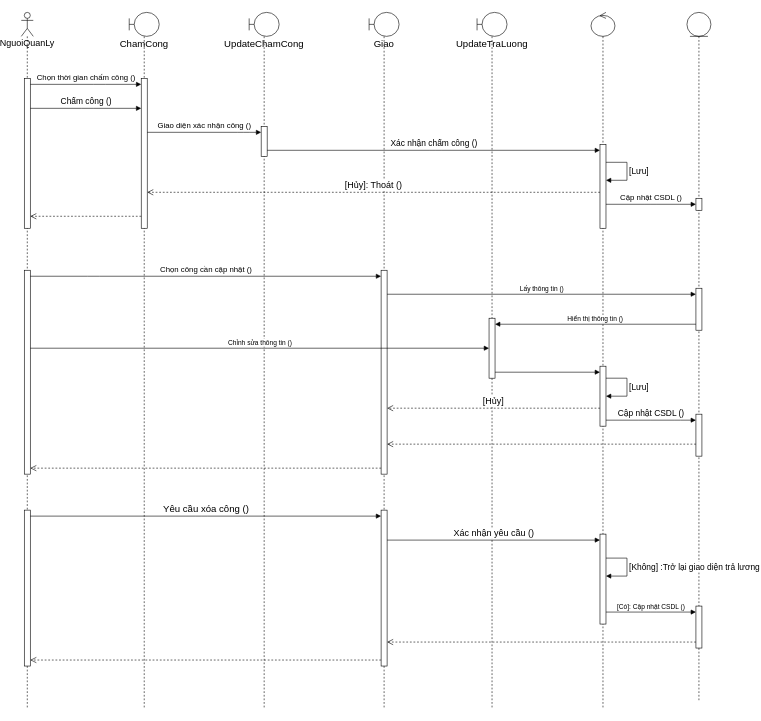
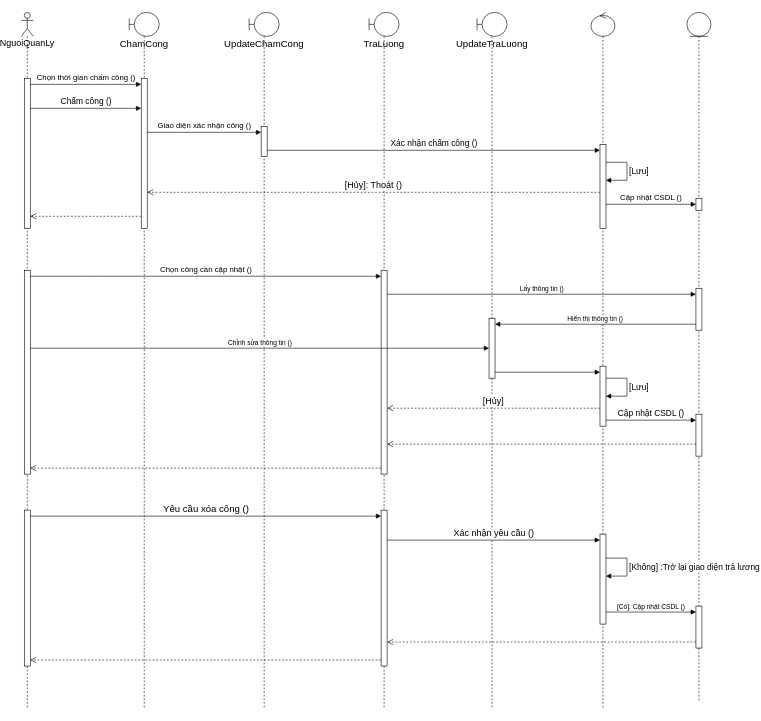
  <mxCell id="0" />
  <mxCell id="1" parent="0" />
  <mxCell id="2" value="&lt;font style=&quot;font-size: 15px&quot;&gt;NguoiQuanLy&lt;/font&gt;" style="shape=umlLifeline;participant=umlActor;perimeter=lifelinePerimeter;whiteSpace=wrap;html=1;container=1;collapsible=0;recursiveResize=0;verticalAlign=top;spacingTop=36;outlineConnect=0;" vertex="1" parent="1"><mxGeometry x="20" y="20" width="20" height="1160" as="geometry" /></mxCell>
  <mxCell id="3" value="" style="html=1;points=[];perimeter=orthogonalPerimeter;" vertex="1" parent="2"><mxGeometry x="5" y="110" width="10" height="250" as="geometry" /></mxCell>
  <mxCell id="4" value="" style="html=1;points=[];perimeter=orthogonalPerimeter;" vertex="1" parent="2"><mxGeometry x="5" y="430" width="10" height="340" as="geometry" /></mxCell>
  <mxCell id="5" value="" style="html=1;points=[];perimeter=orthogonalPerimeter;" vertex="1" parent="2"><mxGeometry x="5" y="830" width="10" height="260" as="geometry" /></mxCell>
  <mxCell id="6" value="&lt;font style=&quot;font-size: 16px&quot;&gt;ChamCong&lt;/font&gt;" style="shape=umlLifeline;participant=umlBoundary;perimeter=lifelinePerimeter;whiteSpace=wrap;html=1;container=1;collapsible=0;recursiveResize=0;verticalAlign=top;spacingTop=36;outlineConnect=0;" vertex="1" parent="1"><mxGeometry x="200" y="20" width="50" height="1160" as="geometry" /></mxCell>
  <mxCell id="7" value="" style="html=1;points=[];perimeter=orthogonalPerimeter;" vertex="1" parent="6"><mxGeometry x="20" y="110" width="10" height="250" as="geometry" /></mxCell>
- <mxCell id="8" value="&lt;font style=&quot;font-size: 16px&quot;&gt;Giao&lt;/font&gt;" style="shape=umlLifeline;participant=umlBoundary;perimeter=lifelinePerimeter;whiteSpace=wrap;html=1;container=1;collapsible=0;recursiveResize=0;verticalAlign=top;spacingTop=36;outlineConnect=0;" vertex="1" parent="1"><mxGeometry x="600" y="20" width="50" height="1160" as="geometry" /></mxCell>
+ <mxCell id="8" value="&lt;font style=&quot;font-size: 16px&quot;&gt;TraLuong&lt;/font&gt;" style="shape=umlLifeline;participant=umlBoundary;perimeter=lifelinePerimeter;whiteSpace=wrap;html=1;container=1;collapsible=0;recursiveResize=0;verticalAlign=top;spacingTop=36;outlineConnect=0;" vertex="1" parent="1"><mxGeometry x="600" y="20" width="50" height="1160" as="geometry" /></mxCell>
  <mxCell id="9" value="" style="html=1;points=[];perimeter=orthogonalPerimeter;" vertex="1" parent="8"><mxGeometry x="20" y="830" width="10" height="260" as="geometry" /></mxCell>
  <mxCell id="10" value="&lt;font style=&quot;font-size: 16px&quot;&gt;UpdateChamCong&lt;/font&gt;" style="shape=umlLifeline;participant=umlBoundary;perimeter=lifelinePerimeter;whiteSpace=wrap;html=1;container=1;collapsible=0;recursiveResize=0;verticalAlign=top;spacingTop=36;outlineConnect=0;" vertex="1" parent="1"><mxGeometry x="400" y="20" width="50" height="1160" as="geometry" /></mxCell>
  <mxCell id="11" value="" style="html=1;points=[];perimeter=orthogonalPerimeter;" vertex="1" parent="10"><mxGeometry x="20" y="190" width="10" height="50" as="geometry" /></mxCell>
  <mxCell id="12" value="&lt;font style=&quot;font-size: 16px&quot;&gt;UpdateTraLuong&lt;/font&gt;" style="shape=umlLifeline;participant=umlBoundary;perimeter=lifelinePerimeter;whiteSpace=wrap;html=1;container=1;collapsible=0;recursiveResize=0;verticalAlign=top;spacingTop=36;outlineConnect=0;" vertex="1" parent="1"><mxGeometry x="780" y="20" width="50" height="1160" as="geometry" /></mxCell>
  <mxCell id="13" value="" style="html=1;points=[];perimeter=orthogonalPerimeter;" vertex="1" parent="12"><mxGeometry x="20" y="510" width="10" height="100" as="geometry" /></mxCell>
  <mxCell id="14" value="" style="shape=umlLifeline;participant=umlEntity;perimeter=lifelinePerimeter;whiteSpace=wrap;html=1;container=1;collapsible=0;recursiveResize=0;verticalAlign=top;spacingTop=36;outlineConnect=0;" vertex="1" parent="1"><mxGeometry x="1130" y="20" width="40" height="1150" as="geometry" /></mxCell>
  <mxCell id="15" value="" style="html=1;points=[];perimeter=orthogonalPerimeter;" vertex="1" parent="14"><mxGeometry x="15" y="310" width="10" height="20" as="geometry" /></mxCell>
  <mxCell id="16" value="" style="html=1;points=[];perimeter=orthogonalPerimeter;" vertex="1" parent="14"><mxGeometry x="15" y="460" width="10" height="70" as="geometry" /></mxCell>
  <mxCell id="17" value="" style="html=1;points=[];perimeter=orthogonalPerimeter;" vertex="1" parent="14"><mxGeometry x="15" y="670" width="10" height="70" as="geometry" /></mxCell>
  <mxCell id="18" value="" style="html=1;points=[];perimeter=orthogonalPerimeter;" vertex="1" parent="14"><mxGeometry x="15" y="990" width="10" height="70" as="geometry" /></mxCell>
  <mxCell id="19" value="&lt;font style=&quot;font-size: 13px&quot;&gt;Chọn thời gian chấm công ()&lt;/font&gt;" style="html=1;verticalAlign=bottom;startArrow=none;endArrow=block;startSize=8;startFill=0;" edge="1" target="7" parent="1" source="3"><mxGeometry relative="1" as="geometry"><mxPoint x="160" y="140" as="sourcePoint" /><Array as="points"><mxPoint x="150" y="140" /></Array></mxGeometry></mxCell>
  <mxCell id="20" value="&lt;font style=&quot;font-size: 14px&quot;&gt;Chấm công ()&lt;/font&gt;" style="html=1;verticalAlign=bottom;endArrow=block;" edge="1" parent="1" source="3" target="7"><mxGeometry width="80" relative="1" as="geometry"><mxPoint x="90" y="180" as="sourcePoint" /><mxPoint x="170" y="180" as="targetPoint" /><Array as="points"><mxPoint x="130" y="180" /></Array></mxGeometry></mxCell>
  <mxCell id="21" value="&lt;font style=&quot;font-size: 13px&quot;&gt;Giao diện xác nhận công ()&lt;/font&gt;" style="html=1;verticalAlign=bottom;endArrow=block;" edge="1" parent="1" source="7" target="11"><mxGeometry width="80" relative="1" as="geometry"><mxPoint x="370" y="210" as="sourcePoint" /><mxPoint x="450" y="210" as="targetPoint" /><Array as="points"><mxPoint x="390" y="220" /></Array></mxGeometry></mxCell>
  <mxCell id="22" value="" style="shape=umlLifeline;participant=umlControl;perimeter=lifelinePerimeter;whiteSpace=wrap;html=1;container=1;collapsible=0;recursiveResize=0;verticalAlign=top;spacingTop=36;outlineConnect=0;" vertex="1" parent="1"><mxGeometry x="970" y="20" width="40" height="1160" as="geometry" /></mxCell>
  <mxCell id="23" value="" style="html=1;points=[];perimeter=orthogonalPerimeter;" vertex="1" parent="22"><mxGeometry x="15" y="220" width="10" height="140" as="geometry" /></mxCell>
  <mxCell id="24" value="&lt;font style=&quot;font-size: 14px&quot;&gt;[Lưu]&lt;/font&gt;" style="edgeStyle=orthogonalEdgeStyle;html=1;align=left;spacingLeft=2;endArrow=block;rounded=0;" edge="1" target="23" parent="22" source="23"><mxGeometry relative="1" as="geometry"><mxPoint x="40" y="250" as="sourcePoint" /><Array as="points"><mxPoint x="60" y="250" /><mxPoint x="60" y="280" /></Array><mxPoint x="45" y="270" as="targetPoint" /></mxGeometry></mxCell>
  <mxCell id="25" value="" style="html=1;points=[];perimeter=orthogonalPerimeter;" vertex="1" parent="22"><mxGeometry x="15" y="590" width="10" height="100" as="geometry" /></mxCell>
  <mxCell id="26" value="&lt;font style=&quot;font-size: 14px&quot;&gt;[Lưu]&lt;/font&gt;" style="edgeStyle=orthogonalEdgeStyle;html=1;align=left;spacingLeft=2;endArrow=block;rounded=0;" edge="1" parent="22" source="25" target="25"><mxGeometry relative="1" as="geometry"><mxPoint x="35" y="260" as="sourcePoint" /><Array as="points"><mxPoint x="60" y="610" /><mxPoint x="60" y="640" /></Array><mxPoint x="35" y="290" as="targetPoint" /></mxGeometry></mxCell>
  <mxCell id="27" value="" style="html=1;points=[];perimeter=orthogonalPerimeter;" vertex="1" parent="22"><mxGeometry x="15" y="870" width="10" height="150" as="geometry" /></mxCell>
  <mxCell id="28" value="&lt;span style=&quot;font-size: 14px&quot;&gt;[Không] :Trở lại giao diện trả lương&lt;/span&gt;" style="edgeStyle=orthogonalEdgeStyle;html=1;align=left;spacingLeft=2;endArrow=block;rounded=0;" edge="1" parent="22" source="27" target="27"><mxGeometry relative="1" as="geometry"><mxPoint x="60" y="910" as="sourcePoint" /><Array as="points"><mxPoint x="60" y="910" /><mxPoint x="60" y="940" /></Array><mxPoint x="60" y="940" as="targetPoint" /></mxGeometry></mxCell>
  <mxCell id="29" value="&lt;font style=&quot;font-size: 14px&quot;&gt;Xác nhận chấm công ()&lt;/font&gt;" style="html=1;verticalAlign=bottom;startArrow=none;endArrow=block;startSize=8;startFill=0;" edge="1" target="23" parent="1" source="11"><mxGeometry relative="1" as="geometry"><mxPoint x="925" y="240" as="sourcePoint" /><Array as="points"><mxPoint x="710" y="250" /></Array></mxGeometry></mxCell>
  <mxCell id="30" value="&lt;font style=&quot;font-size: 13px&quot;&gt;Cập nhật CSDL ()&lt;/font&gt;" style="html=1;verticalAlign=bottom;endArrow=block;" edge="1" parent="1" source="23" target="15"><mxGeometry width="80" relative="1" as="geometry"><mxPoint x="1010" y="320" as="sourcePoint" /><mxPoint x="1110" y="320" as="targetPoint" /><Array as="points"><mxPoint x="1070" y="340" /></Array></mxGeometry></mxCell>
  <mxCell id="31" value="&lt;font style=&quot;font-size: 15px&quot;&gt;[Hủy]: Thoát ()&lt;/font&gt;" style="html=1;verticalAlign=bottom;endArrow=open;dashed=1;endSize=8;" edge="1" parent="1" source="23" target="7"><mxGeometry relative="1" as="geometry"><mxPoint x="730" y="320" as="sourcePoint" /><mxPoint x="650" y="320" as="targetPoint" /><Array as="points"><mxPoint x="610" y="320" /></Array></mxGeometry></mxCell>
  <mxCell id="32" value="" style="html=1;verticalAlign=bottom;endArrow=open;dashed=1;endSize=8;" edge="1" parent="1" source="7" target="3"><mxGeometry relative="1" as="geometry"><mxPoint x="180" y="359.17" as="sourcePoint" /><mxPoint x="100" y="359.17" as="targetPoint" /><Array as="points"><mxPoint x="120" y="360" /></Array></mxGeometry></mxCell>
  <mxCell id="33" value="&lt;font style=&quot;font-size: 13px&quot;&gt;Chọn công cần cập nhật ()&lt;/font&gt;" style="html=1;verticalAlign=bottom;startArrow=none;endArrow=block;startSize=8;startFill=0;" edge="1" target="34" parent="1" source="4"><mxGeometry relative="1" as="geometry"><mxPoint x="160" y="450" as="sourcePoint" /><Array as="points"><mxPoint x="140" y="460" /></Array></mxGeometry></mxCell>
  <mxCell id="34" value="" style="html=1;points=[];perimeter=orthogonalPerimeter;" vertex="1" parent="1"><mxGeometry x="620" y="450" width="10" height="340" as="geometry" /></mxCell>
  <mxCell id="35" value="Lấy thông tin ()" style="html=1;verticalAlign=bottom;endArrow=block;" edge="1" parent="1" source="34" target="16"><mxGeometry width="80" relative="1" as="geometry"><mxPoint x="620" y="270" as="sourcePoint" /><mxPoint x="700" y="270" as="targetPoint" /><Array as="points"><mxPoint x="900" y="490" /></Array></mxGeometry></mxCell>
  <mxCell id="36" value="Hiển thị thông tin ()" style="html=1;verticalAlign=bottom;endArrow=block;" edge="1" parent="1" source="16" target="13"><mxGeometry width="80" relative="1" as="geometry"><mxPoint x="620" y="390" as="sourcePoint" /><mxPoint x="860" y="540" as="targetPoint" /><Array as="points"><mxPoint x="980" y="540" /></Array></mxGeometry></mxCell>
  <mxCell id="37" value="Chỉnh sửa thông tin ()" style="html=1;verticalAlign=bottom;endArrow=block;" edge="1" parent="1" source="4" target="13"><mxGeometry width="80" relative="1" as="geometry"><mxPoint x="500" y="390" as="sourcePoint" /><mxPoint x="580" y="390" as="targetPoint" /><Array as="points"><mxPoint x="420" y="580" /></Array></mxGeometry></mxCell>
  <mxCell id="38" value="" style="html=1;verticalAlign=bottom;endArrow=block;" edge="1" parent="1" source="13" target="25"><mxGeometry width="80" relative="1" as="geometry"><mxPoint x="840" y="640" as="sourcePoint" /><mxPoint x="980" y="620" as="targetPoint" /><Array as="points"><mxPoint x="880" y="620" /></Array></mxGeometry></mxCell>
  <mxCell id="39" value="&lt;font style=&quot;font-size: 14px&quot;&gt;Cập nhật CSDL ()&lt;/font&gt;" style="html=1;verticalAlign=bottom;startArrow=none;endArrow=block;startSize=8;startFill=0;" edge="1" target="17" parent="1" source="25"><mxGeometry relative="1" as="geometry"><mxPoint x="1085" y="650" as="sourcePoint" /><Array as="points"><mxPoint x="1060" y="700" /><mxPoint x="1120" y="700" /></Array></mxGeometry></mxCell>
  <mxCell id="40" value="&lt;font style=&quot;font-size: 15px&quot;&gt;[Hủy]&lt;/font&gt;" style="html=1;verticalAlign=bottom;endArrow=open;dashed=1;endSize=8;" edge="1" parent="1" source="25" target="34"><mxGeometry relative="1" as="geometry"><mxPoint x="610" y="500" as="sourcePoint" /><mxPoint x="530" y="500" as="targetPoint" /><Array as="points"><mxPoint x="810" y="680" /></Array></mxGeometry></mxCell>
  <mxCell id="41" value="" style="html=1;verticalAlign=bottom;endArrow=open;dashed=1;endSize=8;" edge="1" parent="1" source="17" target="34"><mxGeometry x="0.068" y="-25" relative="1" as="geometry"><mxPoint x="610" y="620" as="sourcePoint" /><mxPoint x="530" y="620" as="targetPoint" /><Array as="points"><mxPoint x="870" y="740" /></Array><mxPoint x="20" y="10" as="offset" /></mxGeometry></mxCell>
  <mxCell id="42" value="" style="html=1;verticalAlign=bottom;endArrow=open;dashed=1;endSize=8;" edge="1" parent="1" source="34" target="4"><mxGeometry relative="1" as="geometry"><mxPoint x="610" y="730" as="sourcePoint" /><mxPoint x="530" y="730" as="targetPoint" /><Array as="points"><mxPoint x="330" y="780" /></Array></mxGeometry></mxCell>
  <mxCell id="43" value="&lt;font style=&quot;font-size: 16px&quot;&gt;Yêu cầu xóa công ()&lt;/font&gt;" style="html=1;verticalAlign=bottom;endArrow=block;" edge="1" parent="1" source="5" target="9"><mxGeometry width="80" relative="1" as="geometry"><mxPoint x="530" y="970" as="sourcePoint" /><mxPoint x="610" y="970" as="targetPoint" /><Array as="points"><mxPoint x="320" y="860" /></Array></mxGeometry></mxCell>
  <mxCell id="44" value="&lt;font style=&quot;font-size: 15px&quot;&gt;Xác nhận yêu cầu ()&lt;/font&gt;" style="html=1;verticalAlign=bottom;startArrow=none;endArrow=block;startSize=8;startFill=0;" edge="1" target="27" parent="1" source="9"><mxGeometry relative="1" as="geometry"><mxPoint x="925" y="890" as="sourcePoint" /><Array as="points"><mxPoint x="950" y="900" /></Array></mxGeometry></mxCell>
  <mxCell id="45" value="[Có]: Cập nhật CSDL ()" style="html=1;verticalAlign=bottom;endArrow=block;" edge="1" parent="1" source="27" target="18"><mxGeometry width="80" relative="1" as="geometry"><mxPoint x="590" y="840" as="sourcePoint" /><mxPoint x="670" y="840" as="targetPoint" /><Array as="points"><mxPoint x="1070" y="1020" /></Array></mxGeometry></mxCell>
  <mxCell id="46" value="" style="html=1;verticalAlign=bottom;endArrow=open;dashed=1;endSize=8;" edge="1" parent="1" source="18" target="9"><mxGeometry relative="1" as="geometry"><mxPoint x="670" y="960" as="sourcePoint" /><mxPoint x="590" y="960" as="targetPoint" /><Array as="points"><mxPoint x="880" y="1070" /></Array></mxGeometry></mxCell>
  <mxCell id="47" value="" style="html=1;verticalAlign=bottom;endArrow=open;dashed=1;endSize=8;" edge="1" parent="1" source="9" target="5"><mxGeometry relative="1" as="geometry"><mxPoint x="400" y="1100" as="sourcePoint" /><mxPoint x="320" y="1100" as="targetPoint" /><Array as="points"><mxPoint x="310" y="1100" /></Array></mxGeometry></mxCell>
